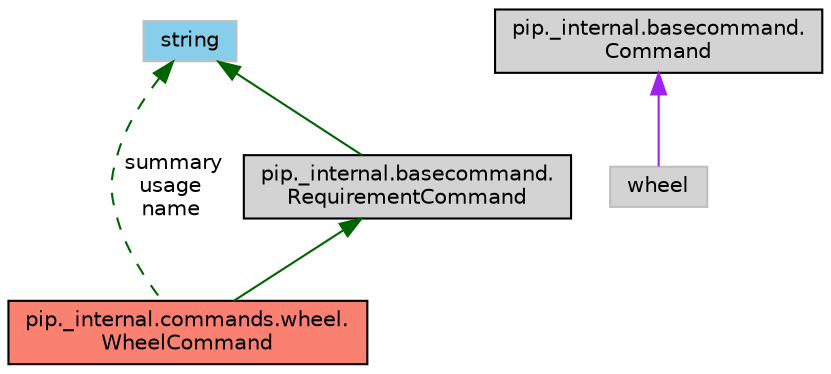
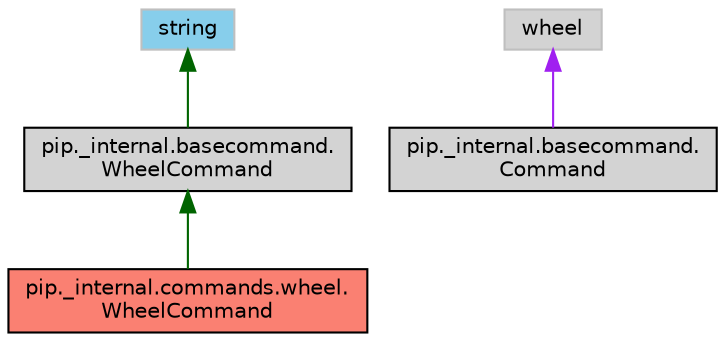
  digraph {
    node [color=black fillcolor=lightgrey fontname=Helvetica fontsize=10 shape=record style=filled]
    edge [color=darkgreen dir=back fontname=Helvetica fontsize=10 labelfontname=Helvetica labelfontsize=10 style=solid]
    n1 [fillcolor=salmon fontcolor=black height=0.2 label="pip._internal.commands.wheel.\lWheelCommand" width=0.4]
-   n2 [height=0.2 label="pip._internal.basecommand.\lRequirementCommand" width=0.4]
+   n2 [height=0.2 label="pip._internal.basecommand.\lWheelCommand" width=0.4]
    n3 [height=0.2 label="pip._internal.basecommand.\lCommand" width=0.4]
    n4 [color=grey75 height=0.2 label=wheel width=0.4]
    n5 [color=grey75 fillcolor=skyblue height=0.2 label=string width=0.4]
    n2 -> n1
-   n3 -> n4 [color=purple]
-   n5 -> n1 [label=" summary\nusage\nname" style=dashed]
+   n4 -> n3 [color=purple]
    n5 -> n2
  }
